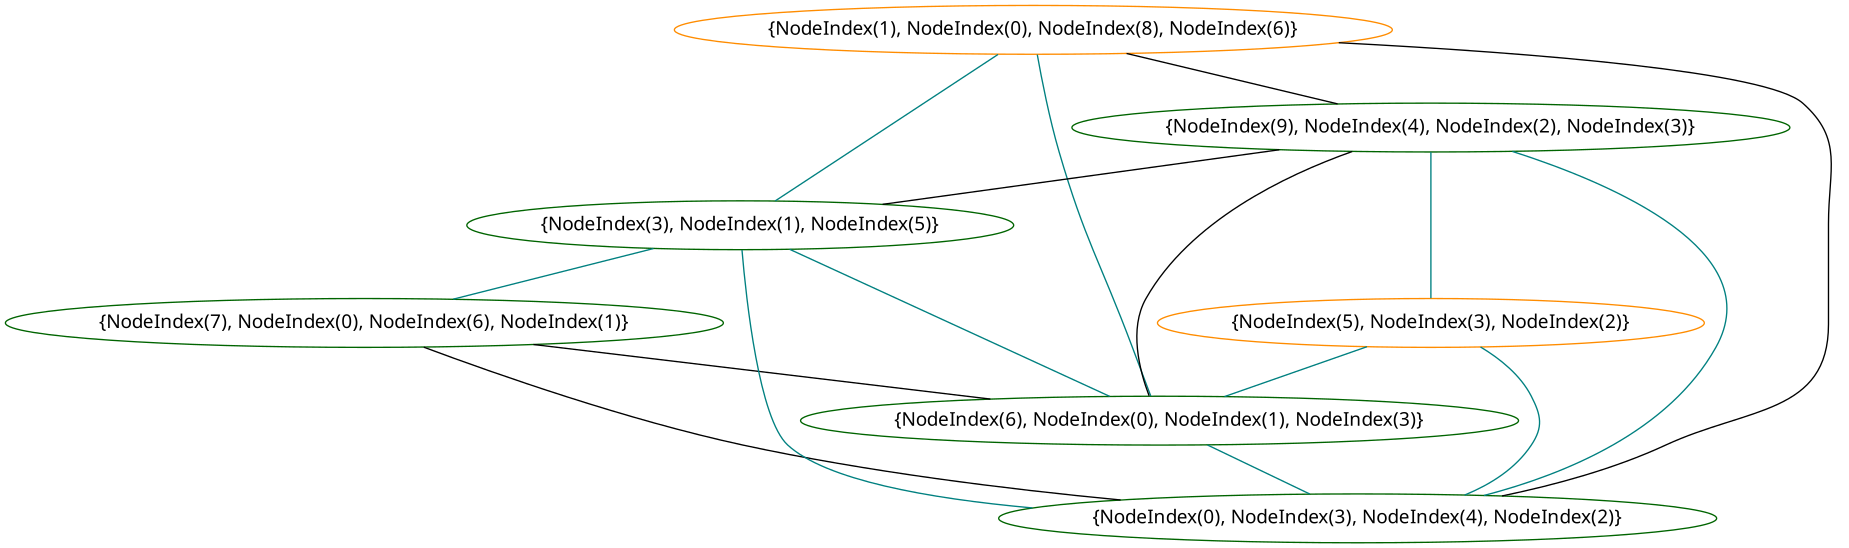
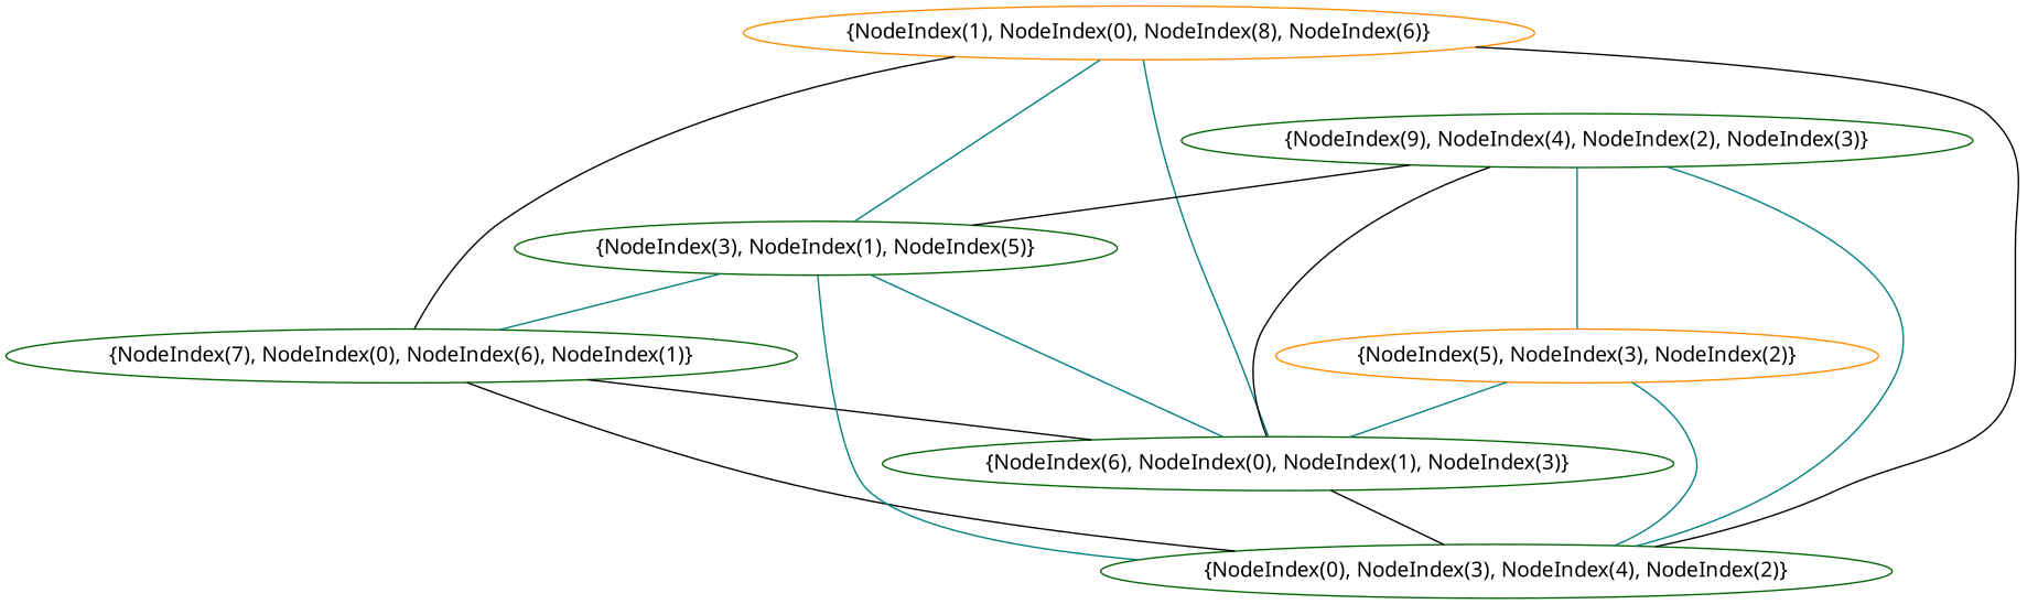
  graph {
    fontname="Noto Sans"
    node [color=darkgreen fontname="Noto Sans"]
    edge [color=teal fontname="Noto Sans"]
    n1 [label="{NodeIndex(0), NodeIndex(3), NodeIndex(4), NodeIndex(2)}"]
    n2 [label="{NodeIndex(6), NodeIndex(0), NodeIndex(1), NodeIndex(3)}"]
    n3 [label="{NodeIndex(7), NodeIndex(0), NodeIndex(6), NodeIndex(1)}"]
    n4 [color=darkorange label="{NodeIndex(1), NodeIndex(0), NodeIndex(8), NodeIndex(6)}"]
    n5 [label="{NodeIndex(3), NodeIndex(1), NodeIndex(5)}"]
    n6 [color=darkorange label="{NodeIndex(5), NodeIndex(3), NodeIndex(2)}"]
    n7 [label="{NodeIndex(9), NodeIndex(4), NodeIndex(2), NodeIndex(3)}"]
-   n2 -- n1
+   n2 -- n1 [color=black]
    n3 -- n1 [color=black]
    n3 -- n2 [color=black]
    n4 -- n1 [color=black]
    n4 -- n2
-   n4 -- n7 [color=black]
+   n4 -- n3 [color=black]
    n5 -- n1
    n5 -- n2
    n5 -- n3
    n5 -- n4
    n6 -- n1
    n6 -- n2
    n7 -- n1
    n7 -- n2 [color=black]
    n7 -- n5 [color=black]
    n7 -- n6
  }
